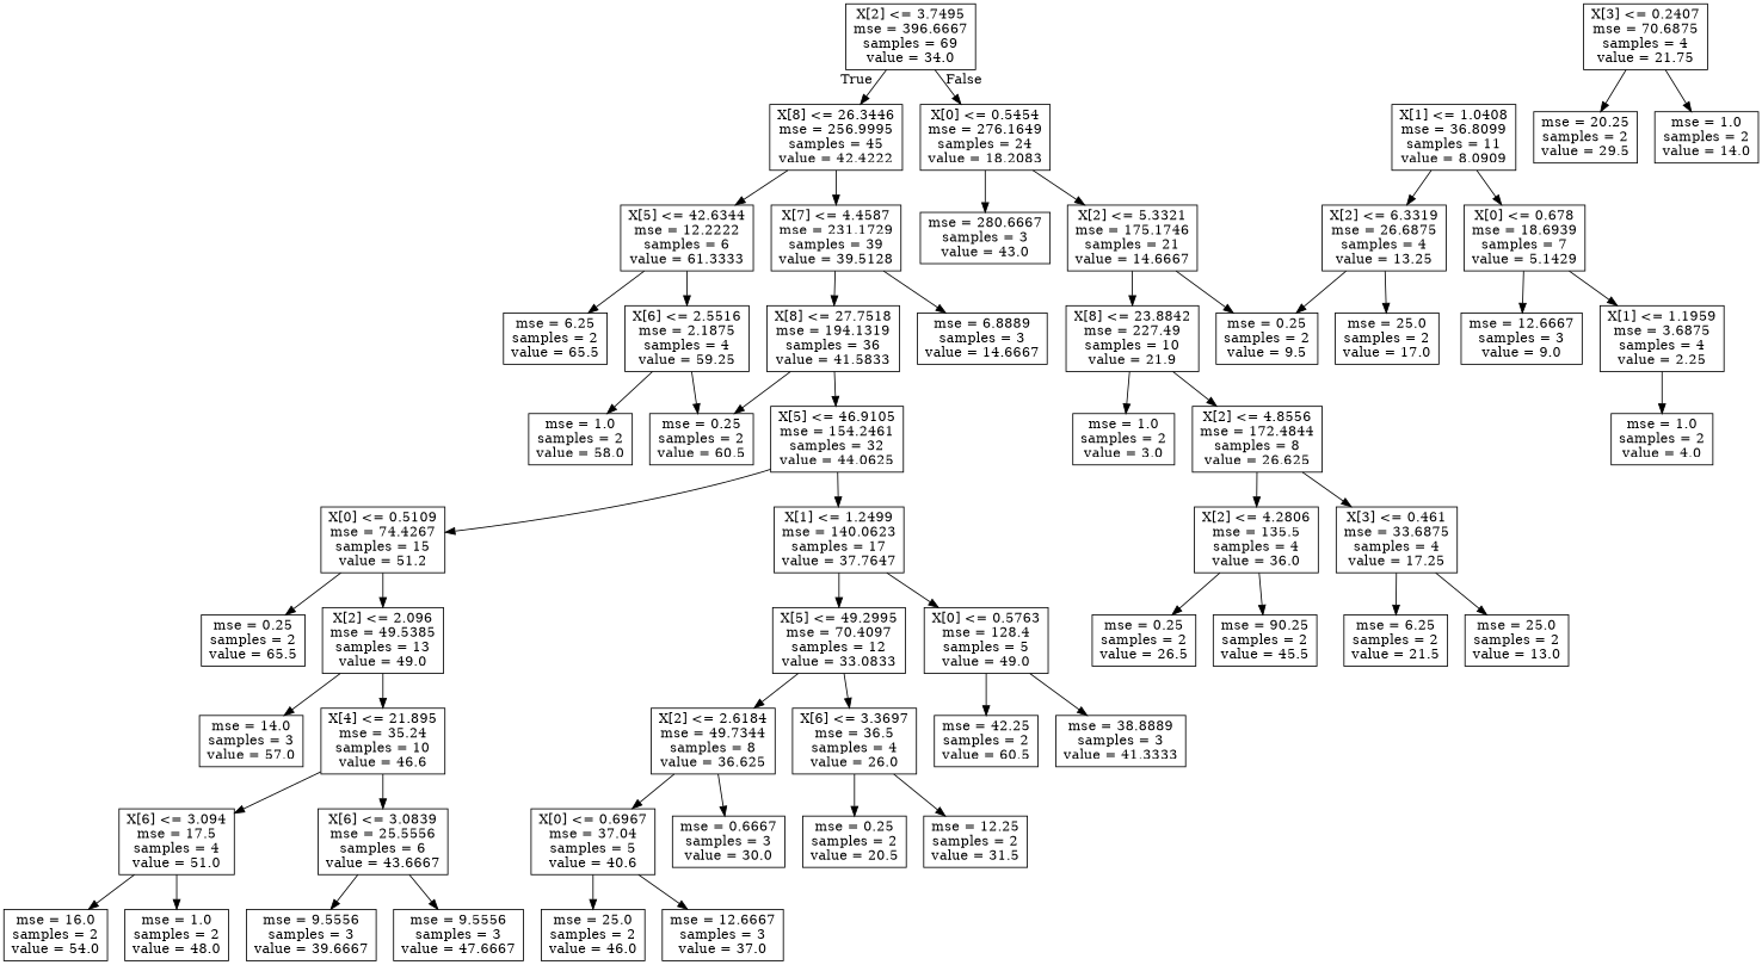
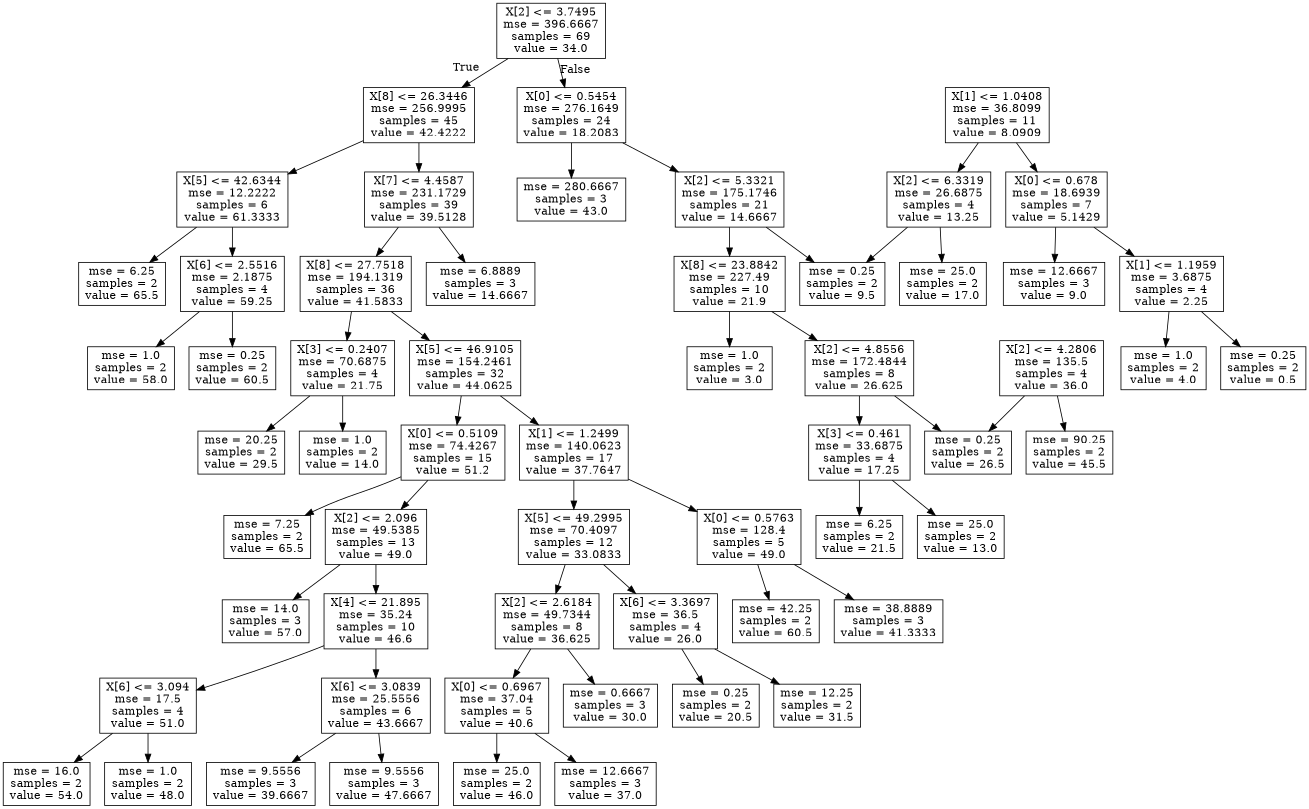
  digraph {
    node [shape=box]
    n1 [label="X[2] <= 3.7495\nmse = 396.6667\nsamples = 69\nvalue = 34.0"]
    n2 [label="X[8] <= 26.3446\nmse = 256.9995\nsamples = 45\nvalue = 42.4222"]
    n3 [label="X[0] <= 0.5454\nmse = 276.1649\nsamples = 24\nvalue = 18.2083"]
    n4 [label="X[5] <= 42.6344\nmse = 12.2222\nsamples = 6\nvalue = 61.3333"]
    n5 [label="X[7] <= 4.4587\nmse = 231.1729\nsamples = 39\nvalue = 39.5128"]
    n6 [label="mse = 280.6667\nsamples = 3\nvalue = 43.0"]
    n7 [label="X[2] <= 5.3321\nmse = 175.1746\nsamples = 21\nvalue = 14.6667"]
    n8 [label="mse = 6.25\nsamples = 2\nvalue = 65.5"]
    n9 [label="X[6] <= 2.5516\nmse = 2.1875\nsamples = 4\nvalue = 59.25"]
    n10 [label="X[8] <= 27.7518\nmse = 194.1319\nsamples = 36\nvalue = 41.5833"]
    n11 [label="mse = 6.8889\nsamples = 3\nvalue = 14.6667"]
    n12 [label="mse = 1.0\nsamples = 2\nvalue = 58.0"]
    n13 [label="mse = 0.25\nsamples = 2\nvalue = 60.5"]
    n14 [label="X[3] <= 0.2407\nmse = 70.6875\nsamples = 4\nvalue = 21.75"]
    n15 [label="X[5] <= 46.9105\nmse = 154.2461\nsamples = 32\nvalue = 44.0625"]
    n16 [label="mse = 20.25\nsamples = 2\nvalue = 29.5"]
    n17 [label="mse = 1.0\nsamples = 2\nvalue = 14.0"]
    n18 [label="X[0] <= 0.5109\nmse = 74.4267\nsamples = 15\nvalue = 51.2"]
    n19 [label="X[1] <= 1.2499\nmse = 140.0623\nsamples = 17\nvalue = 37.7647"]
-   n20 [label="mse = 0.25\nsamples = 2\nvalue = 65.5"]
+   n20 [label="mse = 7.25\nsamples = 2\nvalue = 65.5"]
    n21 [label="X[2] <= 2.096\nmse = 49.5385\nsamples = 13\nvalue = 49.0"]
    n22 [label="X[5] <= 49.2995\nmse = 70.4097\nsamples = 12\nvalue = 33.0833"]
    n23 [label="X[0] <= 0.5763\nmse = 128.4\nsamples = 5\nvalue = 49.0"]
    n24 [label="mse = 14.0\nsamples = 3\nvalue = 57.0"]
    n25 [label="X[4] <= 21.895\nmse = 35.24\nsamples = 10\nvalue = 46.6"]
    n26 [label="X[6] <= 3.094\nmse = 17.5\nsamples = 4\nvalue = 51.0"]
    n27 [label="X[6] <= 3.0839\nmse = 25.5556\nsamples = 6\nvalue = 43.6667"]
    n28 [label="mse = 16.0\nsamples = 2\nvalue = 54.0"]
    n29 [label="mse = 1.0\nsamples = 2\nvalue = 48.0"]
    n30 [label="mse = 9.5556\nsamples = 3\nvalue = 39.6667"]
    n31 [label="mse = 9.5556\nsamples = 3\nvalue = 47.6667"]
    n32 [label="X[2] <= 2.6184\nmse = 49.7344\nsamples = 8\nvalue = 36.625"]
    n33 [label="X[6] <= 3.3697\nmse = 36.5\nsamples = 4\nvalue = 26.0"]
    n34 [label="mse = 42.25\nsamples = 2\nvalue = 60.5"]
    n35 [label="mse = 38.8889\nsamples = 3\nvalue = 41.3333"]
    n36 [label="X[0] <= 0.6967\nmse = 37.04\nsamples = 5\nvalue = 40.6"]
    n37 [label="mse = 0.6667\nsamples = 3\nvalue = 30.0"]
    n38 [label="mse = 0.25\nsamples = 2\nvalue = 20.5"]
    n39 [label="mse = 12.25\nsamples = 2\nvalue = 31.5"]
    n40 [label="mse = 25.0\nsamples = 2\nvalue = 46.0"]
    n41 [label="mse = 12.6667\nsamples = 3\nvalue = 37.0"]
    n42 [label="X[8] <= 23.8842\nmse = 227.49\nsamples = 10\nvalue = 21.9"]
    n43 [label="mse = 0.25\nsamples = 2\nvalue = 9.5"]
    n44 [label="mse = 1.0\nsamples = 2\nvalue = 3.0"]
    n45 [label="X[2] <= 4.8556\nmse = 172.4844\nsamples = 8\nvalue = 26.625"]
    n46 [label="X[1] <= 1.0408\nmse = 36.8099\nsamples = 11\nvalue = 8.0909"]
    n47 [label="X[2] <= 6.3319\nmse = 26.6875\nsamples = 4\nvalue = 13.25"]
    n48 [label="X[0] <= 0.678\nmse = 18.6939\nsamples = 7\nvalue = 5.1429"]
    n49 [label="X[2] <= 4.2806\nmse = 135.5\nsamples = 4\nvalue = 36.0"]
    n50 [label="X[3] <= 0.461\nmse = 33.6875\nsamples = 4\nvalue = 17.25"]
    n51 [label="mse = 0.25\nsamples = 2\nvalue = 26.5"]
    n52 [label="mse = 90.25\nsamples = 2\nvalue = 45.5"]
    n53 [label="mse = 6.25\nsamples = 2\nvalue = 21.5"]
    n54 [label="mse = 25.0\nsamples = 2\nvalue = 13.0"]
    n55 [label="mse = 25.0\nsamples = 2\nvalue = 17.0"]
    n56 [label="mse = 12.6667\nsamples = 3\nvalue = 9.0"]
    n57 [label="X[1] <= 1.1959\nmse = 3.6875\nsamples = 4\nvalue = 2.25"]
    n58 [label="mse = 1.0\nsamples = 2\nvalue = 4.0"]
+   n59 [label="mse = 0.25\nsamples = 2\nvalue = 0.5"]
    n1 -> n2 [headlabel=True labelangle=45 labeldistance=2.5]
    n1 -> n3 [headlabel=False labelangle=-45 labeldistance=2.5]
    n2 -> n4
    n2 -> n5
    n3 -> n6
    n3 -> n7
    n4 -> n8
    n4 -> n9
    n5 -> n10
    n5 -> n11
    n7 -> n42
    n7 -> n43
    n9 -> n12
    n9 -> n13
-   n10 -> n13
+   n10 -> n14
    n10 -> n15
    n14 -> n16
    n14 -> n17
    n15 -> n18
    n15 -> n19
    n18 -> n20
    n18 -> n21
    n19 -> n22
    n19 -> n23
    n21 -> n24
    n21 -> n25
    n22 -> n32
    n22 -> n33
    n23 -> n34
    n23 -> n35
    n25 -> n26
    n25 -> n27
    n26 -> n28
    n26 -> n29
    n27 -> n30
    n27 -> n31
    n32 -> n36
    n32 -> n37
    n33 -> n38
    n33 -> n39
    n36 -> n40
    n36 -> n41
    n42 -> n44
    n42 -> n45
-   n45 -> n49
+   n45 -> n51
    n45 -> n50
    n46 -> n47
    n46 -> n48
    n47 -> n43
    n47 -> n55
    n48 -> n56
    n48 -> n57
    n49 -> n51
    n49 -> n52
    n50 -> n53
    n50 -> n54
    n57 -> n58
+   n57 -> n59
  }
